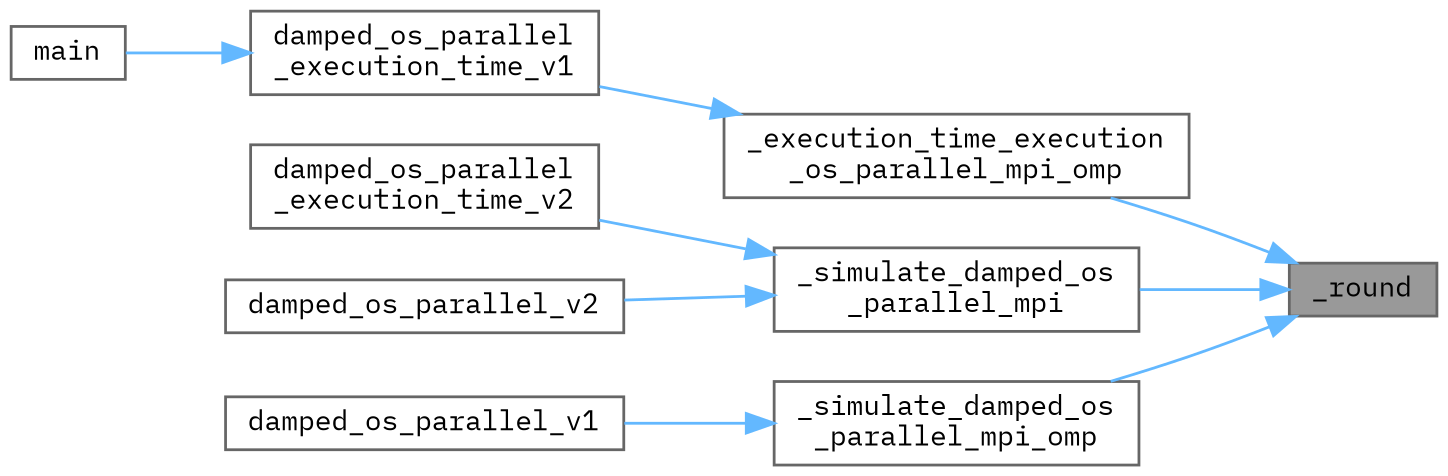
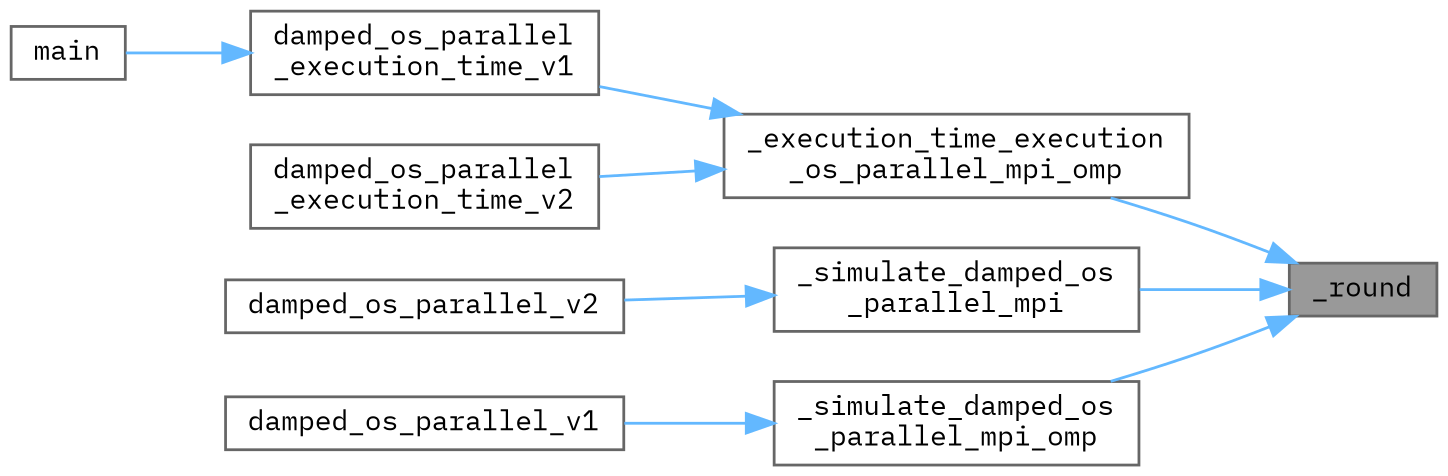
  digraph {
    fontname="IBM Plex Mono"
    rankdir=RL
    node [color=grey40 fillcolor=white fontname="IBM Plex Mono" fontsize=10 shape=box style=filled]
    edge [color=steelblue1 dir=back fontname="IBM Plex Mono" fontsize=10 labelfontname=Helvetica labelfontsize=10 style=solid]
    n1 [color=gray40 fillcolor=grey60 fontcolor=black height=0.2 label=_round width=0.4]
    n2 [height=0.2 label="_execution_time_execution\l_os_parallel_mpi_omp" width=0.4]
    n3 [height=0.2 label="_simulate_damped_os\l_parallel_mpi" width=0.4]
    n4 [height=0.2 label="_simulate_damped_os\l_parallel_mpi_omp" width=0.4]
    n5 [height=0.2 label="damped_os_parallel\l_execution_time_v1" width=0.4]
    n6 [height=0.2 label="damped_os_parallel\l_execution_time_v2" width=0.4]
    n7 [height=0.2 label=damped_os_parallel_v2 width=0.4]
    n8 [height=0.2 label=damped_os_parallel_v1 width=0.4]
    n9 [height=0.2 label=main width=0.4]
    n1 -> n2
    n1 -> n3
    n1 -> n4
    n2 -> n5
-   n3 -> n6
+   n2 -> n6
    n3 -> n7
    n4 -> n8
    n5 -> n9
  }
